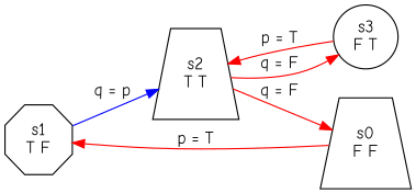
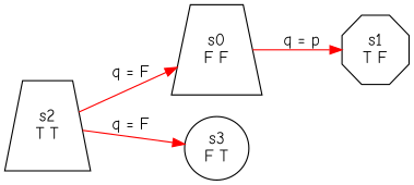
  digraph {
    fontname="Comic Neue"
    rankdir=LR
    node [fontname="Comic Neue" shape=trapezium]
    edge [color=red fontname="Comic Neue"]
    "s1\nT F" [shape=octagon]
    "s0\nF F"
    "s2\nT T"
    "s3\nF T" [shape=ellipse]
-   "s1\nT F" -> "s2\nT T" [color=blue label="q = p"]
-   "s0\nF F" -> "s1\nT F" [label="p = T"]
+   "s0\nF F" -> "s1\nT F" [label="q = p"]
    "s2\nT T" -> "s0\nF F" [label="q = F"]
    "s2\nT T" -> "s3\nF T" [label="q = F"]
-   "s3\nF T" -> "s2\nT T" [label="p = T"]
  }
